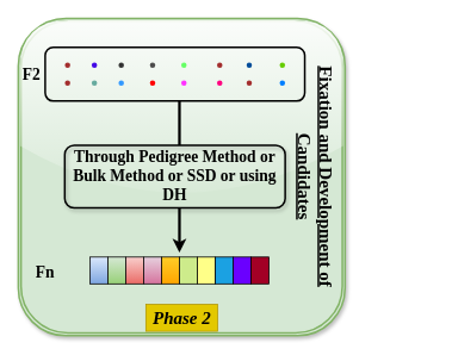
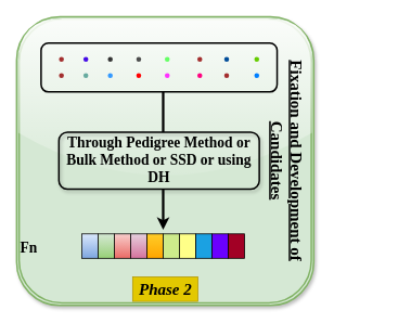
  <mxCell id="0" />
  <mxCell id="1" parent="0" />
  <mxCell id="2" value="" style="shape=ext;double=1;rounded=1;whiteSpace=wrap;html=1;strokeWidth=2;strokeColor=#82b366;glass=1;fillColor=#d5e8d4;shadow=1;" vertex="1" parent="1"><mxGeometry x="20" y="20" width="365" height="355" as="geometry" /></mxCell>
  <mxCell id="3" value="&lt;font style=&quot;font-size: 20px;&quot; face=&quot;Times New Roman&quot;&gt;&lt;b&gt;&lt;i&gt;Phase 2&lt;/i&gt;&lt;/b&gt;&lt;/font&gt;" style="text;html=1;strokeColor=#B09500;fillColor=#e3c800;align=center;verticalAlign=middle;whiteSpace=wrap;rounded=0;rotation=0;strokeWidth=1;fontColor=#000000;" vertex="1" parent="1"><mxGeometry x="162.5" y="340" width="80" height="30" as="geometry" /></mxCell>
  <mxCell id="4" value="&lt;font style=&quot;font-size: 20px;&quot; face=&quot;Times New Roman&quot;&gt;&lt;b style=&quot;&quot;&gt;&lt;u&gt;Fixation and Development of Candidates&lt;/u&gt;&lt;/b&gt;&lt;/font&gt;" style="text;html=1;strokeColor=none;fillColor=none;align=center;verticalAlign=middle;whiteSpace=wrap;rounded=0;rotation=90;" vertex="1" parent="1"><mxGeometry x="225" y="182" width="257.5" height="30" as="geometry" /></mxCell>
  <mxCell id="5" value="" style="rounded=1;whiteSpace=wrap;html=1;strokeWidth=2;fillColor=none;strokeColor=#000000;" vertex="1" parent="1"><mxGeometry x="50" y="52.5" width="290" height="60" as="geometry" /></mxCell>
  <mxCell id="6" value="" style="shape=waypoint;sketch=0;fillStyle=solid;size=6;pointerEvents=1;points=[];fillColor=none;resizable=0;rotatable=0;perimeter=centerPerimeter;snapToPoint=1;strokeColor=#a32e2e;" vertex="1" parent="1"><mxGeometry x="65" y="62.5" width="20" height="20" as="geometry" /></mxCell>
  <mxCell id="7" value="" style="shape=waypoint;sketch=0;fillStyle=solid;size=6;pointerEvents=1;points=[];fillColor=none;resizable=0;rotatable=0;perimeter=centerPerimeter;snapToPoint=1;strokeColor=#440ae6;" vertex="1" parent="1"><mxGeometry x="95" y="62.5" width="20" height="20" as="geometry" /></mxCell>
  <mxCell id="8" value="" style="shape=waypoint;sketch=0;fillStyle=solid;size=6;pointerEvents=1;points=[];fillColor=none;resizable=0;rotatable=0;perimeter=centerPerimeter;snapToPoint=1;strokeColor=#4D4D4D;" vertex="1" parent="1"><mxGeometry x="160" y="62.5" width="20" height="20" as="geometry" /></mxCell>
  <mxCell id="9" value="" style="shape=waypoint;sketch=0;fillStyle=solid;size=6;pointerEvents=1;points=[];fillColor=none;resizable=0;rotatable=0;perimeter=centerPerimeter;snapToPoint=1;strokeColor=#66FF66;" vertex="1" parent="1"><mxGeometry x="195" y="62.5" width="20" height="20" as="geometry" /></mxCell>
  <mxCell id="10" value="" style="shape=waypoint;sketch=0;fillStyle=solid;size=6;pointerEvents=1;points=[];fillColor=none;resizable=0;rotatable=0;perimeter=centerPerimeter;snapToPoint=1;strokeColor=#a32e2e;" vertex="1" parent="1"><mxGeometry x="235" y="62.5" width="20" height="20" as="geometry" /></mxCell>
  <mxCell id="11" value="" style="shape=waypoint;sketch=0;fillStyle=solid;size=6;pointerEvents=1;points=[];fillColor=none;resizable=0;rotatable=0;perimeter=centerPerimeter;snapToPoint=1;strokeColor=#FF0000;" vertex="1" parent="1"><mxGeometry x="160" y="82.5" width="20" height="20" as="geometry" /></mxCell>
  <mxCell id="12" value="" style="shape=waypoint;sketch=0;fillStyle=solid;size=6;pointerEvents=1;points=[];fillColor=none;resizable=0;rotatable=0;perimeter=centerPerimeter;snapToPoint=1;strokeColor=#66CC00;" vertex="1" parent="1"><mxGeometry x="305" y="62.5" width="20" height="20" as="geometry" /></mxCell>
  <mxCell id="13" value="" style="shape=waypoint;sketch=0;fillStyle=solid;size=6;pointerEvents=1;points=[];fillColor=none;resizable=1;rotatable=1;perimeter=centerPerimeter;snapToPoint=1;strokeColor=#a32e2e;movable=1;deletable=1;editable=1;locked=0;connectable=1;" vertex="1" parent="1"><mxGeometry x="65" y="82.5" width="20" height="20" as="geometry" /></mxCell>
  <mxCell id="14" value="" style="shape=waypoint;sketch=0;fillStyle=solid;size=6;pointerEvents=1;points=[];fillColor=none;resizable=0;rotatable=0;perimeter=centerPerimeter;snapToPoint=1;strokeColor=#67AB9F;" vertex="1" parent="1"><mxGeometry x="95" y="82.5" width="20" height="20" as="geometry" /></mxCell>
  <mxCell id="15" value="" style="shape=waypoint;sketch=0;fillStyle=solid;size=6;pointerEvents=1;points=[];fillColor=none;resizable=0;rotatable=0;perimeter=centerPerimeter;snapToPoint=1;strokeColor=#007FFF;" vertex="1" parent="1"><mxGeometry x="305" y="82.5" width="20" height="20" as="geometry" /></mxCell>
  <mxCell id="16" value="" style="shape=waypoint;sketch=0;fillStyle=solid;size=6;pointerEvents=1;points=[];fillColor=none;resizable=0;rotatable=0;perimeter=centerPerimeter;snapToPoint=1;strokeColor=#333333;" vertex="1" parent="1"><mxGeometry x="125" y="62.5" width="20" height="20" as="geometry" /></mxCell>
  <mxCell id="17" value="" style="shape=waypoint;sketch=0;fillStyle=solid;size=6;pointerEvents=1;points=[];fillColor=none;resizable=0;rotatable=0;perimeter=centerPerimeter;snapToPoint=1;strokeColor=#a32e2e;" vertex="1" parent="1"><mxGeometry x="268" y="82.5" width="20" height="20" as="geometry" /></mxCell>
  <mxCell id="18" value="" style="shape=waypoint;sketch=0;fillStyle=solid;size=6;pointerEvents=1;points=[];fillColor=none;resizable=0;rotatable=0;perimeter=centerPerimeter;snapToPoint=1;strokeColor=#FF0080;" vertex="1" parent="1"><mxGeometry x="235" y="82.5" width="20" height="20" as="geometry" /></mxCell>
  <mxCell id="19" value="" style="shape=waypoint;sketch=0;fillStyle=solid;size=6;pointerEvents=1;points=[];fillColor=none;resizable=0;rotatable=0;perimeter=centerPerimeter;snapToPoint=1;strokeColor=#FF33FF;" vertex="1" parent="1"><mxGeometry x="195" y="82.5" width="20" height="20" as="geometry" /></mxCell>
  <mxCell id="20" value="" style="shape=waypoint;sketch=0;fillStyle=solid;size=6;pointerEvents=1;points=[];fillColor=none;resizable=0;rotatable=0;perimeter=centerPerimeter;snapToPoint=1;strokeColor=#004C99;" vertex="1" parent="1"><mxGeometry x="268" y="62.5" width="20" height="20" as="geometry" /></mxCell>
  <mxCell id="21" value="" style="shape=waypoint;sketch=0;fillStyle=solid;size=6;pointerEvents=1;points=[];fillColor=none;resizable=0;rotatable=0;perimeter=centerPerimeter;snapToPoint=1;strokeColor=#3399FF;" vertex="1" parent="1"><mxGeometry x="125" y="82.5" width="20" height="20" as="geometry" /></mxCell>
  <mxCell id="22" value="&lt;font style=&quot;font-size: 18px;&quot; face=&quot;Times New Roman&quot;&gt;&lt;b&gt;Through Pedigree Method or Bulk Method or SSD or using DH&lt;/b&gt;&lt;/font&gt;" style="text;html=1;align=center;verticalAlign=middle;whiteSpace=wrap;rounded=1;fillColor=none;strokeColor=default;strokeWidth=2;glass=0;shadow=1;" vertex="1" parent="1"><mxGeometry x="71.88" y="162" width="246.25" height="70" as="geometry" /></mxCell>
  <mxCell id="23" value="" style="rounded=0;whiteSpace=wrap;html=1;fillColor=#dae8fc;gradientColor=#7ea6e0;strokeColor=#000000;" vertex="1" parent="1"><mxGeometry x="100" y="287" width="20" height="30" as="geometry" /></mxCell>
  <mxCell id="24" value="" style="rounded=0;whiteSpace=wrap;html=1;fillColor=#d5e8d4;gradientColor=#97d077;strokeColor=#000000;" vertex="1" parent="1"><mxGeometry x="120" y="287" width="20" height="30" as="geometry" /></mxCell>
  <mxCell id="25" value="" style="rounded=0;whiteSpace=wrap;html=1;fillColor=#f8cecc;gradientColor=#ea6b66;strokeColor=#000000;" vertex="1" parent="1"><mxGeometry x="140" y="287" width="20" height="30" as="geometry" /></mxCell>
  <mxCell id="26" value="" style="rounded=0;whiteSpace=wrap;html=1;fillColor=#e6d0de;gradientColor=#d5739d;strokeColor=#000000;" vertex="1" parent="1"><mxGeometry x="160" y="287" width="20" height="30" as="geometry" /></mxCell>
  <mxCell id="27" value="" style="rounded=0;whiteSpace=wrap;html=1;fillColor=#ffcd28;gradientColor=#ffa500;strokeColor=#000000;" vertex="1" parent="1"><mxGeometry x="180" y="287" width="20" height="30" as="geometry" /></mxCell>
  <mxCell id="28" value="" style="rounded=0;whiteSpace=wrap;html=1;fillColor=#cdeb8b;strokeColor=#000000;" vertex="1" parent="1"><mxGeometry x="199.99" y="287" width="20" height="30" as="geometry" /></mxCell>
  <mxCell id="29" value="" style="rounded=0;whiteSpace=wrap;html=1;fillColor=#ffff88;strokeColor=#000000;" vertex="1" parent="1"><mxGeometry x="220" y="287" width="20" height="30" as="geometry" /></mxCell>
  <mxCell id="30" value="" style="rounded=0;whiteSpace=wrap;html=1;fillColor=#1ba1e2;fontColor=#ffffff;strokeColor=#000000;" vertex="1" parent="1"><mxGeometry x="240" y="287" width="20" height="30" as="geometry" /></mxCell>
  <mxCell id="31" value="" style="rounded=0;whiteSpace=wrap;html=1;fillColor=#6a00ff;fontColor=#ffffff;strokeColor=#000000;" vertex="1" parent="1"><mxGeometry x="260" y="287" width="20" height="30" as="geometry" /></mxCell>
  <mxCell id="32" value="" style="rounded=0;whiteSpace=wrap;html=1;fillColor=#a20025;fontColor=#ffffff;strokeColor=#000000;" vertex="1" parent="1"><mxGeometry x="280" y="287" width="20" height="30" as="geometry" /></mxCell>
- <mxCell id="33" value="&lt;font style=&quot;font-size: 18px;&quot; face=&quot;Times New Roman&quot;&gt;&lt;b&gt;F2&lt;/b&gt;&lt;/font&gt;" style="text;html=1;strokeColor=none;fillColor=none;align=center;verticalAlign=middle;whiteSpace=wrap;rounded=0;" vertex="1" parent="1"><mxGeometry x="20" y="70" width="30" height="25" as="geometry" /></mxCell>
- <mxCell id="34" value="&lt;font style=&quot;font-size: 18px;&quot; face=&quot;Times New Roman&quot;&gt;&lt;b&gt;Fn&lt;/b&gt;&lt;/font&gt;" style="text;html=1;strokeColor=none;fillColor=none;align=center;verticalAlign=middle;whiteSpace=wrap;rounded=0;" vertex="1" parent="1"><mxGeometry x="35" y="292" width="30" height="25" as="geometry" /></mxCell>
+ <mxCell id="34" value="&lt;font style=&quot;font-size: 18px;&quot; face=&quot;Times New Roman&quot;&gt;&lt;b&gt;Fn&lt;/b&gt;&lt;/font&gt;" style="text;html=1;strokeColor=none;fillColor=none;align=center;verticalAlign=middle;whiteSpace=wrap;rounded=0;" vertex="1" parent="1"><mxGeometry x="20" y="292" width="30" height="25" as="geometry" /></mxCell>
  <mxCell id="35" value="" style="endArrow=none;html=1;rounded=0;strokeWidth=3;" edge="1" parent="1"><mxGeometry width="50" height="50" relative="1" as="geometry"><mxPoint x="200" y="162" as="sourcePoint" /><mxPoint x="200" y="112" as="targetPoint" /></mxGeometry></mxCell>
  <mxCell id="36" value="" style="endArrow=classic;html=1;rounded=0;strokeWidth=3;" edge="1" parent="1"><mxGeometry width="50" height="50" relative="1" as="geometry"><mxPoint x="200" y="232" as="sourcePoint" /><mxPoint x="200" y="282" as="targetPoint" /></mxGeometry></mxCell>
